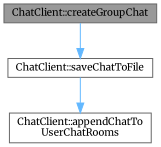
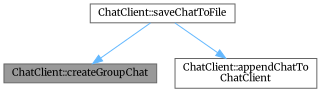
  digraph {
    fontname=Merriweather
    rankdir=TB
    node [color=grey40 fillcolor=white fontname=Merriweather fontsize=10 shape=box style=filled]
    edge [color=steelblue1 fontname=Merriweather fontsize=10 labelfontname=Helvetica labelfontsize=10 style=solid]
    n1 [color=gray40 fillcolor=grey60 fontcolor=black height=0.2 label="ChatClient::createGroupChat" width=0.4]
    n2 [height=0.2 label="ChatClient::saveChatToFile" width=0.4]
-   n3 [height=0.2 label="ChatClient::appendChatTo\lUserChatRooms" width=0.4]
-   n1 -> n2
+   n3 [height=0.2 label="ChatClient::appendChatTo\lChatClient" width=0.4]
+   n2 -> n1
    n2 -> n3
  }
